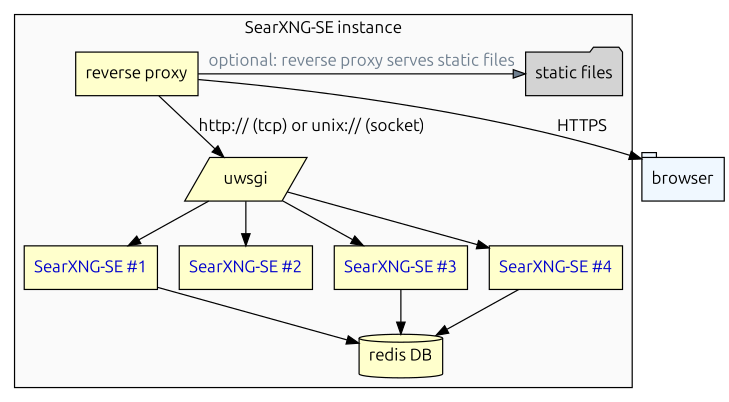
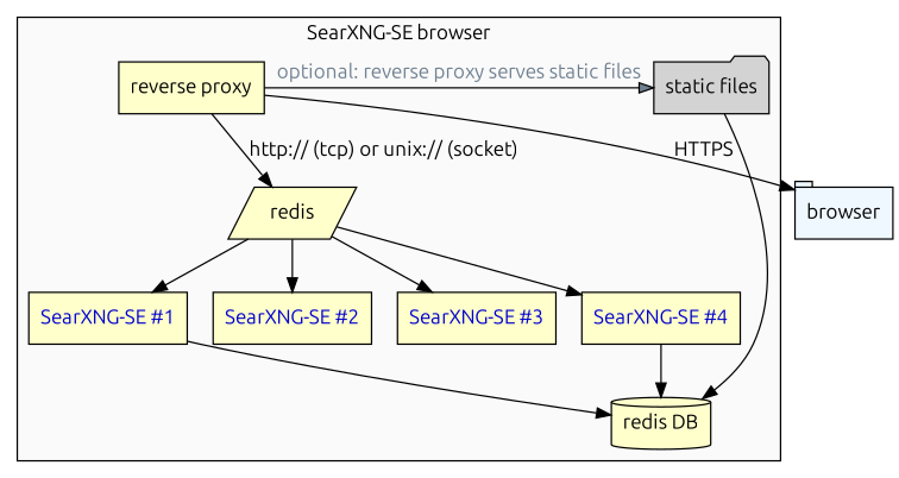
  digraph {
    fontname=Ubuntu
    node [fillcolor="#ffffcc" fontname=Ubuntu shape=box style=filled]
    edge [fontname=Ubuntu]
    n1 [label="reverse proxy"]
    n2 [fillcolor=lightgray label="static files" shape=folder]
-   n3 [label=uwsgi shape=parallelogram]
+   n3 [label=redis shape=parallelogram]
    n4 [fontcolor=blue3 label="SearXNG-SE #1"]
    n5 [fontcolor=blue3 label="SearXNG-SE #2"]
    n6 [fontcolor=blue3 label="SearXNG-SE #3"]
    n7 [fontcolor=blue3 label="SearXNG-SE #4"]
    n8 [label="redis DB" shape=cylinder]
    n9 [fillcolor=aliceblue label=browser shape=tab]
    subgraph cluster_1 {
      bgcolor="#fafafa"
-     label="SearXNG-SE instance"
+     label="SearXNG-SE browser"
      n3
      n4
      n5
      n6
      n7
      n8
      subgraph sub_2 {
        bgcolor="#fafafa"
        label="SearXNG-SE instance"
        rank=same
        n1
        n2
      }
    }
    n1 -> n2 [fillcolor=slategray fontcolor=slategray label="optional: reverse proxy serves static files"]
    n1 -> n3 [label="http:// (tcp) or unix:// (socket)"]
    n1 -> n9 [label=HTTPS]
    n3 -> n4
    n3 -> n5
    n3 -> n6
    n3 -> n7
    n4 -> n8
-   n6 -> n8
+   n2 -> n8
    n7 -> n8
  }
